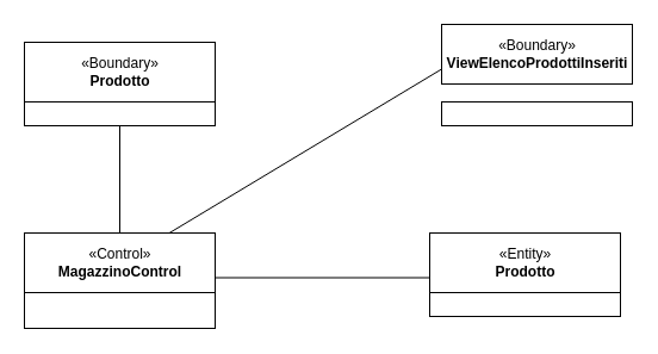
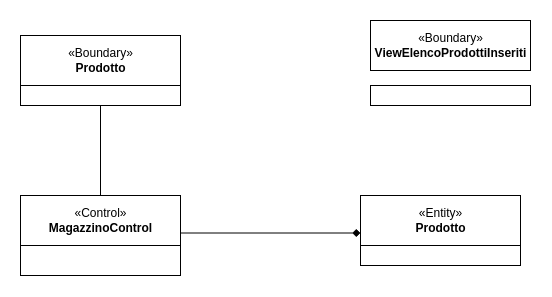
  <mxCell id="0" />
  <mxCell id="1" parent="0" />
  <mxCell id="2" value="«Boundary»&lt;br&gt;&lt;b&gt;Prodotto&lt;/b&gt;" style="html=1;" parent="1" vertex="1"><mxGeometry x="20" y="35" width="160" height="50" as="geometry" /></mxCell>
  <mxCell id="3" value="«Control»&lt;br&gt;&lt;b&gt;MagazzinoControl&lt;/b&gt;" style="html=1;" parent="1" vertex="1"><mxGeometry x="20" y="195" width="160" height="50" as="geometry" /></mxCell>
  <mxCell id="4" value="" style="endArrow=none;html=1;exitX=0.5;exitY=0;exitDx=0;exitDy=0;" parent="1" source="3" target="5" edge="1"><mxGeometry width="50" height="50" relative="1" as="geometry"><mxPoint x="320" y="245" as="sourcePoint" /><mxPoint x="110" y="175" as="targetPoint" /></mxGeometry></mxCell>
  <mxCell id="5" value="" style="rounded=0;whiteSpace=wrap;html=1;align=left;" parent="1" vertex="1"><mxGeometry x="20" y="85" width="160" height="20" as="geometry" /></mxCell>
  <mxCell id="6" value="«Entity»&lt;br&gt;&lt;b&gt;Prodotto&lt;/b&gt;" style="html=1;" parent="1" vertex="1"><mxGeometry x="360" y="195" width="160" height="50" as="geometry" /></mxCell>
- <mxCell id="7" value="" style="endArrow=none;html=1;entryX=0;entryY=0.75;entryDx=0;entryDy=0;" parent="1" source="3" target="10" edge="1"><mxGeometry width="50" height="50" relative="1" as="geometry"><mxPoint x="320" y="225" as="sourcePoint" /><mxPoint x="250" y="220" as="targetPoint" /></mxGeometry></mxCell>
- <mxCell id="8" value="" style="endArrow=none;html=1;exitX=1;exitY=0.75;exitDx=0;exitDy=0;entryX=0;entryY=0.75;entryDx=0;entryDy=0;" parent="1" source="3" target="6" edge="1"><mxGeometry width="50" height="50" relative="1" as="geometry"><mxPoint x="420" y="232.5" as="sourcePoint" /><mxPoint x="370" y="175" as="targetPoint" /></mxGeometry></mxCell>
+ <mxCell id="8" value="" style="endArrow=diamond;html=1;exitX=1;exitY=0.75;exitDx=0;exitDy=0;entryX=0;entryY=0.75;entryDx=0;entryDy=0;" parent="1" source="3" target="6" edge="1"><mxGeometry width="50" height="50" relative="1" as="geometry"><mxPoint x="420" y="232.5" as="sourcePoint" /><mxPoint x="370" y="175" as="targetPoint" /></mxGeometry></mxCell>
  <mxCell id="9" value="" style="html=1;align=left;" parent="1" vertex="1"><mxGeometry x="20" y="245" width="160" height="30" as="geometry" /></mxCell>
  <mxCell id="10" value="«Boundary»&lt;br&gt;&lt;b&gt;ViewElencoProdottiInseriti&lt;/b&gt;" style="html=1;" parent="1" vertex="1"><mxGeometry x="370" y="20" width="160" height="50" as="geometry" /></mxCell>
  <mxCell id="11" value="" style="html=1;" parent="1" vertex="1"><mxGeometry x="370" y="85" width="160" height="20" as="geometry" /></mxCell>
  <mxCell id="12" value="" style="html=1;" parent="1" vertex="1"><mxGeometry x="360" y="245" width="160" height="20" as="geometry" /></mxCell>
